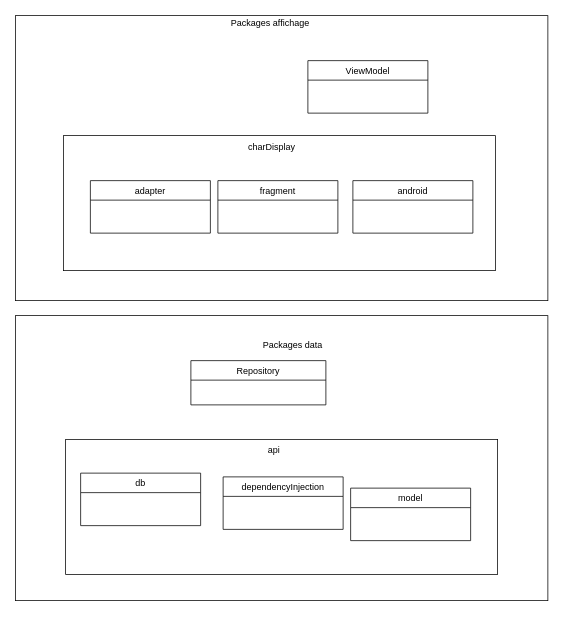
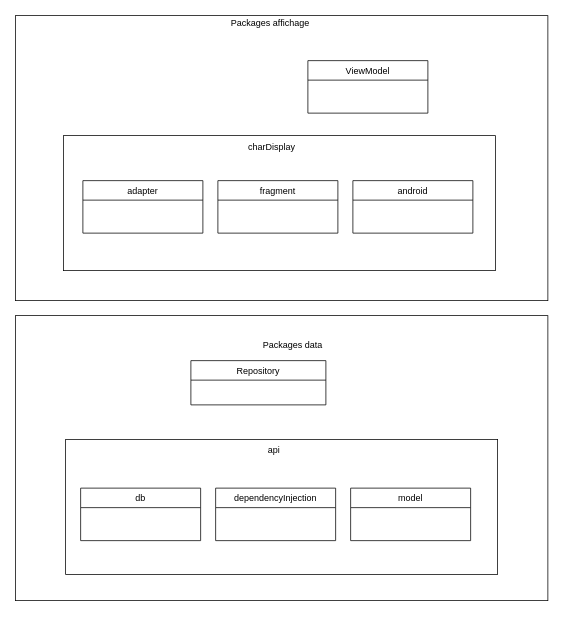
  <mxCell id="0" />
  <mxCell id="1" parent="0" />
  <mxCell id="2" value="" style="rounded=0;whiteSpace=wrap;html=1;shadow=0;" vertex="1" parent="1"><mxGeometry x="20" y="420" width="710" height="380" as="geometry" /></mxCell>
  <mxCell id="3" value="" style="rounded=0;whiteSpace=wrap;html=1;shadow=0;" vertex="1" parent="1"><mxGeometry x="20" y="20" width="710" height="380" as="geometry" /></mxCell>
  <mxCell id="4" value="" style="rounded=0;whiteSpace=wrap;html=1;shadow=0;" vertex="1" parent="1"><mxGeometry x="84" y="180" width="576" height="180" as="geometry" /></mxCell>
  <mxCell id="5" value="Repository" style="swimlane;fontStyle=0;align=center;verticalAlign=top;childLayout=stackLayout;horizontal=1;startSize=26;horizontalStack=0;resizeParent=1;resizeLast=0;collapsible=1;marginBottom=0;rounded=0;shadow=0;strokeWidth=1;" parent="1" vertex="1"><mxGeometry x="254" y="480" width="180" height="59" as="geometry"><mxRectangle x="130" y="380" width="160" height="26" as="alternateBounds" /></mxGeometry></mxCell>
  <mxCell id="6" value="ViewModel" style="swimlane;fontStyle=0;align=center;verticalAlign=top;childLayout=stackLayout;horizontal=1;startSize=26;horizontalStack=0;resizeParent=1;resizeLast=0;collapsible=1;marginBottom=0;rounded=0;shadow=0;strokeWidth=1;" parent="1" vertex="1"><mxGeometry x="410" y="80" width="160" height="70" as="geometry"><mxRectangle x="470" y="240" width="170" height="26" as="alternateBounds" /></mxGeometry></mxCell>
- <mxCell id="7" value="adapter" style="swimlane;fontStyle=0;align=center;verticalAlign=top;childLayout=stackLayout;horizontal=1;startSize=26;horizontalStack=0;resizeParent=1;resizeLast=0;collapsible=1;marginBottom=0;rounded=0;shadow=0;strokeWidth=1;" vertex="1" parent="1"><mxGeometry x="120" y="240" width="160" height="70" as="geometry"><mxRectangle x="470" y="240" width="170" height="26" as="alternateBounds" /></mxGeometry></mxCell>
+ <mxCell id="7" value="adapter" style="swimlane;fontStyle=0;align=center;verticalAlign=top;childLayout=stackLayout;horizontal=1;startSize=26;horizontalStack=0;resizeParent=1;resizeLast=0;collapsible=1;marginBottom=0;rounded=0;shadow=0;strokeWidth=1;" vertex="1" parent="1"><mxGeometry x="110" y="240" width="160" height="70" as="geometry"><mxRectangle x="470" y="240" width="170" height="26" as="alternateBounds" /></mxGeometry></mxCell>
  <mxCell id="8" value="android" style="swimlane;fontStyle=0;align=center;verticalAlign=top;childLayout=stackLayout;horizontal=1;startSize=26;horizontalStack=0;resizeParent=1;resizeLast=0;collapsible=1;marginBottom=0;rounded=0;shadow=0;strokeWidth=1;" vertex="1" parent="1"><mxGeometry x="470" y="240" width="160" height="70" as="geometry"><mxRectangle x="470" y="240" width="170" height="26" as="alternateBounds" /></mxGeometry></mxCell>
  <mxCell id="9" value="fragment" style="swimlane;fontStyle=0;align=center;verticalAlign=top;childLayout=stackLayout;horizontal=1;startSize=26;horizontalStack=0;resizeParent=1;resizeLast=0;collapsible=1;marginBottom=0;rounded=0;shadow=0;strokeWidth=1;" vertex="1" parent="1"><mxGeometry x="290" y="240" width="160" height="70" as="geometry"><mxRectangle x="470" y="240" width="170" height="26" as="alternateBounds" /></mxGeometry></mxCell>
  <mxCell id="10" value="charDisplay" style="text;html=1;strokeColor=none;fillColor=none;align=center;verticalAlign=middle;whiteSpace=wrap;rounded=0;" vertex="1" parent="1"><mxGeometry x="299" y="180" width="126" height="30" as="geometry" /></mxCell>
  <mxCell id="11" value="Packages affichage" style="text;html=1;strokeColor=none;fillColor=none;align=center;verticalAlign=middle;whiteSpace=wrap;rounded=0;shadow=0;" vertex="1" parent="1"><mxGeometry x="290" y="20" width="140" height="20" as="geometry" /></mxCell>
  <mxCell id="12" value="Packages data" style="text;html=1;strokeColor=none;fillColor=none;align=center;verticalAlign=middle;whiteSpace=wrap;rounded=0;shadow=0;" vertex="1" parent="1"><mxGeometry x="310" y="450" width="160" height="20" as="geometry" /></mxCell>
  <mxCell id="13" value="" style="rounded=0;whiteSpace=wrap;html=1;shadow=0;" vertex="1" parent="1"><mxGeometry x="87" y="585" width="576" height="180" as="geometry" /></mxCell>
  <mxCell id="14" value="api" style="text;html=1;strokeColor=none;fillColor=none;align=center;verticalAlign=middle;whiteSpace=wrap;rounded=0;" vertex="1" parent="1"><mxGeometry x="302" y="585" width="126" height="30" as="geometry" /></mxCell>
- <mxCell id="15" value="db" style="swimlane;fontStyle=0;align=center;verticalAlign=top;childLayout=stackLayout;horizontal=1;startSize=26;horizontalStack=0;resizeParent=1;resizeLast=0;collapsible=1;marginBottom=0;rounded=0;shadow=0;strokeWidth=1;" vertex="1" parent="1"><mxGeometry x="107" y="630" width="160" height="70" as="geometry"><mxRectangle x="470" y="240" width="170" height="26" as="alternateBounds" /></mxGeometry></mxCell>
+ <mxCell id="15" value="db" style="swimlane;fontStyle=0;align=center;verticalAlign=top;childLayout=stackLayout;horizontal=1;startSize=26;horizontalStack=0;resizeParent=1;resizeLast=0;collapsible=1;marginBottom=0;rounded=0;shadow=0;strokeWidth=1;" vertex="1" parent="1"><mxGeometry x="107" y="650" width="160" height="70" as="geometry"><mxRectangle x="470" y="240" width="170" height="26" as="alternateBounds" /></mxGeometry></mxCell>
  <mxCell id="16" value="model" style="swimlane;fontStyle=0;align=center;verticalAlign=top;childLayout=stackLayout;horizontal=1;startSize=26;horizontalStack=0;resizeParent=1;resizeLast=0;collapsible=1;marginBottom=0;rounded=0;shadow=0;strokeWidth=1;" vertex="1" parent="1"><mxGeometry x="467" y="650" width="160" height="70" as="geometry"><mxRectangle x="470" y="240" width="170" height="26" as="alternateBounds" /></mxGeometry></mxCell>
- <mxCell id="17" value="dependencyInjection" style="swimlane;fontStyle=0;align=center;verticalAlign=top;childLayout=stackLayout;horizontal=1;startSize=26;horizontalStack=0;resizeParent=1;resizeLast=0;collapsible=1;marginBottom=0;rounded=0;shadow=0;strokeWidth=1;" vertex="1" parent="1"><mxGeometry x="297" y="635" width="160" height="70" as="geometry"><mxRectangle x="470" y="240" width="170" height="26" as="alternateBounds" /></mxGeometry></mxCell>
+ <mxCell id="17" value="dependencyInjection" style="swimlane;fontStyle=0;align=center;verticalAlign=top;childLayout=stackLayout;horizontal=1;startSize=26;horizontalStack=0;resizeParent=1;resizeLast=0;collapsible=1;marginBottom=0;rounded=0;shadow=0;strokeWidth=1;" vertex="1" parent="1"><mxGeometry x="287" y="650" width="160" height="70" as="geometry"><mxRectangle x="470" y="240" width="170" height="26" as="alternateBounds" /></mxGeometry></mxCell>
